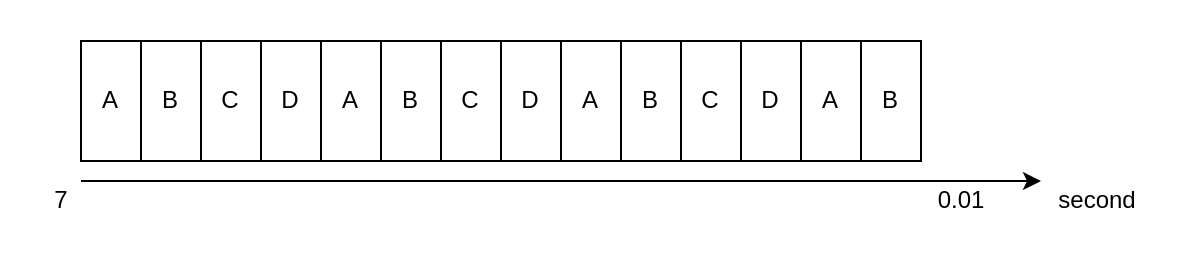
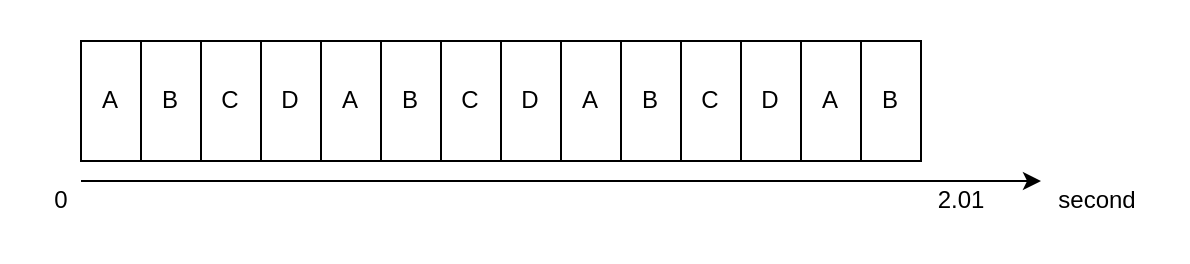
  <mxCell id="0" />
  <mxCell id="1" parent="0" />
  <mxCell id="2" value="A" style="rounded=0;whiteSpace=wrap;html=1;" vertex="1" parent="1"><mxGeometry x="40" y="20" width="30" height="60" as="geometry" /></mxCell>
  <mxCell id="3" value="B" style="rounded=0;whiteSpace=wrap;html=1;" vertex="1" parent="1"><mxGeometry x="70" y="20" width="30" height="60" as="geometry" /></mxCell>
  <mxCell id="4" value="C" style="rounded=0;whiteSpace=wrap;html=1;" vertex="1" parent="1"><mxGeometry x="100" y="20" width="30" height="60" as="geometry" /></mxCell>
  <mxCell id="5" value="D" style="rounded=0;whiteSpace=wrap;html=1;" vertex="1" parent="1"><mxGeometry x="130" y="20" width="30" height="60" as="geometry" /></mxCell>
  <mxCell id="6" value="A" style="rounded=0;whiteSpace=wrap;html=1;" vertex="1" parent="1"><mxGeometry x="160" y="20" width="30" height="60" as="geometry" /></mxCell>
  <mxCell id="7" value="B" style="rounded=0;whiteSpace=wrap;html=1;" vertex="1" parent="1"><mxGeometry x="190" y="20" width="30" height="60" as="geometry" /></mxCell>
  <mxCell id="8" value="C" style="rounded=0;whiteSpace=wrap;html=1;" vertex="1" parent="1"><mxGeometry x="220" y="20" width="30" height="60" as="geometry" /></mxCell>
  <mxCell id="9" value="D" style="rounded=0;whiteSpace=wrap;html=1;" vertex="1" parent="1"><mxGeometry x="250" y="20" width="30" height="60" as="geometry" /></mxCell>
  <mxCell id="10" value="A" style="rounded=0;whiteSpace=wrap;html=1;" vertex="1" parent="1"><mxGeometry x="280" y="20" width="30" height="60" as="geometry" /></mxCell>
  <mxCell id="11" value="" style="endArrow=classic;html=1;" edge="1" parent="1" source="9" target="10"><mxGeometry width="50" height="50" relative="1" as="geometry"><mxPoint x="280" y="50" as="sourcePoint" /><mxPoint x="480" y="50" as="targetPoint" /></mxGeometry></mxCell>
  <mxCell id="12" value="B" style="rounded=0;whiteSpace=wrap;html=1;" vertex="1" parent="1"><mxGeometry x="310" y="20" width="30" height="60" as="geometry" /></mxCell>
  <mxCell id="13" value="C" style="rounded=0;whiteSpace=wrap;html=1;" vertex="1" parent="1"><mxGeometry x="340" y="20" width="30" height="60" as="geometry" /></mxCell>
  <mxCell id="14" value="D" style="rounded=0;whiteSpace=wrap;html=1;" vertex="1" parent="1"><mxGeometry x="370" y="20" width="30" height="60" as="geometry" /></mxCell>
  <mxCell id="15" value="A" style="rounded=0;whiteSpace=wrap;html=1;" vertex="1" parent="1"><mxGeometry x="400" y="20" width="30" height="60" as="geometry" /></mxCell>
  <mxCell id="16" value="B" style="rounded=0;whiteSpace=wrap;html=1;" vertex="1" parent="1"><mxGeometry x="430" y="20" width="30" height="60" as="geometry" /></mxCell>
  <mxCell id="17" value="" style="endArrow=classic;html=1;" edge="1" parent="1"><mxGeometry width="50" height="50" relative="1" as="geometry"><mxPoint x="40" y="90" as="sourcePoint" /><mxPoint x="520" y="90" as="targetPoint" /></mxGeometry></mxCell>
- <mxCell id="18" value="7" style="text;html=1;align=center;verticalAlign=middle;resizable=0;points=[];;autosize=1;" vertex="1" parent="1"><mxGeometry x="20" y="90" width="20" height="20" as="geometry" /></mxCell>
- <mxCell id="19" value="0.01" style="text;html=1;align=center;verticalAlign=middle;resizable=0;points=[];;autosize=1;" vertex="1" parent="1"><mxGeometry x="460" y="90" width="40" height="20" as="geometry" /></mxCell>
+ <mxCell id="18" value="0" style="text;html=1;align=center;verticalAlign=middle;resizable=0;points=[];;autosize=1;" vertex="1" parent="1"><mxGeometry x="20" y="90" width="20" height="20" as="geometry" /></mxCell>
+ <mxCell id="19" value="2.01" style="text;html=1;align=center;verticalAlign=middle;resizable=0;points=[];;autosize=1;" vertex="1" parent="1"><mxGeometry x="460" y="90" width="40" height="20" as="geometry" /></mxCell>
  <mxCell id="20" value="second" style="text;html=1;align=center;verticalAlign=middle;resizable=0;points=[];;autosize=1;" vertex="1" parent="1"><mxGeometry x="523" y="90" width="50" height="20" as="geometry" /></mxCell>
